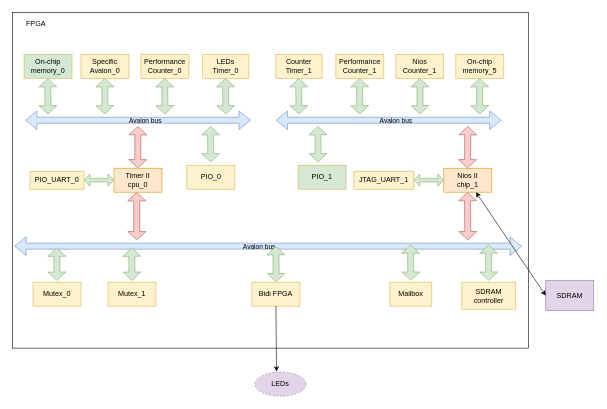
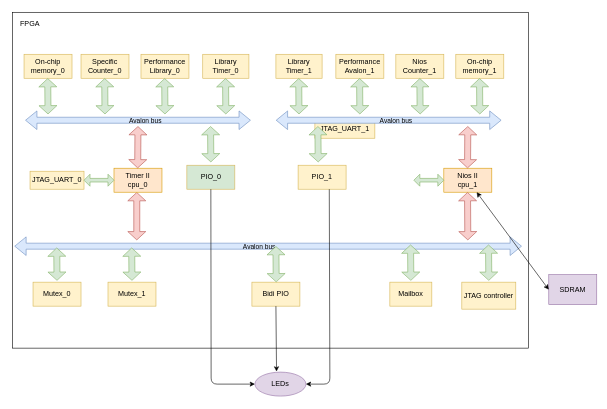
  <mxCell id="0" />
  <mxCell id="1" parent="0" />
  <mxCell id="2" value="" style="rounded=0;whiteSpace=wrap;html=1;align=left;verticalAlign=top;" parent="1" vertex="1"><mxGeometry x="20" y="20" width="860" height="560" as="geometry" /></mxCell>
  <mxCell id="3" value="" style="shape=flexArrow;endArrow=classic;startArrow=classic;html=1;fillColor=#dae8fc;strokeColor=#6c8ebf;" parent="1" edge="1"><mxGeometry width="50" height="50" relative="1" as="geometry"><mxPoint x="869" y="410" as="sourcePoint" /><mxPoint x="23" y="410" as="targetPoint" /></mxGeometry></mxCell>
  <mxCell id="4" value="Avalon bus" style="edgeLabel;html=1;align=center;verticalAlign=middle;resizable=0;points=[];labelBackgroundColor=none;" parent="3" vertex="1" connectable="0"><mxGeometry x="0.116" y="-3" relative="1" as="geometry"><mxPoint x="33" y="3" as="offset" /></mxGeometry></mxCell>
- <mxCell id="5" value="PIO_0" style="rounded=0;whiteSpace=wrap;html=1;labelBackgroundColor=none;align=center;fillColor=#fff2cc;strokeColor=#d6b656;" parent="1" vertex="1"><mxGeometry x="310.5" y="275" width="80" height="40" as="geometry" /></mxCell>
- <mxCell id="6" value="LEDs Timer_0" style="rounded=0;whiteSpace=wrap;html=1;labelBackgroundColor=none;align=center;fillColor=#fff2cc;strokeColor=#d6b656;" parent="1" vertex="1"><mxGeometry x="337" width="77" height="40" as="geometry" y="90" /></mxCell>
- <mxCell id="7" value="Performance Counter_0" style="rounded=0;whiteSpace=wrap;html=1;labelBackgroundColor=none;align=center;fillColor=#fff2cc;strokeColor=#d6b656;" parent="1" vertex="1"><mxGeometry x="234" width="80" height="40" as="geometry" y="90" /></mxCell>
- <mxCell id="8" value="LEDs" style="ellipse;whiteSpace=wrap;html=1;labelBackgroundColor=none;align=center;fillColor=#e1d5e7;strokeColor=#9673a6;dashed=1;" parent="1" vertex="1"><mxGeometry x="424" y="620" width="85" height="40" as="geometry" /></mxCell>
- <mxCell id="9" value="PIO_UART_0" style="rounded=0;whiteSpace=wrap;html=1;labelBackgroundColor=none;align=center;fillColor=#fff2cc;strokeColor=#d6b656;" parent="1" vertex="1"><mxGeometry x="49" y="285" width="90" height="30" as="geometry" /></mxCell>
- <mxCell id="10" value="FPGA" style="text;html=1;strokeColor=none;fillColor=none;align=center;verticalAlign=middle;whiteSpace=wrap;rounded=0;" parent="1" vertex="1"><mxGeometry x="39" y="30" width="40" height="20" as="geometry" /></mxCell>
- <mxCell id="11" value="Nios II&lt;br&gt;chip_1" style="rounded=0;whiteSpace=wrap;html=1;labelBackgroundColor=none;align=center;fillColor=#ffe6cc;strokeColor=#d79b00;" parent="1" vertex="1"><mxGeometry x="739" y="280" width="80" height="40" as="geometry" /></mxCell>
- <mxCell id="12" value="Specific Avalon_0" style="rounded=0;whiteSpace=wrap;html=1;labelBackgroundColor=none;align=center;fillColor=#fff2cc;strokeColor=#d6b656;" parent="1" vertex="1"><mxGeometry x="134" width="80" height="40" as="geometry" y="90" /></mxCell>
+ <mxCell id="5" value="PIO_0" style="rounded=0;whiteSpace=wrap;html=1;labelBackgroundColor=none;align=center;fillColor=#d5e8d4;strokeColor=#d6b656;" parent="1" vertex="1"><mxGeometry x="310.5" y="275" width="80" height="40" as="geometry" /></mxCell>
+ <mxCell id="6" value="Library Timer_0" style="rounded=0;whiteSpace=wrap;html=1;labelBackgroundColor=none;align=center;fillColor=#fff2cc;strokeColor=#d6b656;" parent="1" vertex="1"><mxGeometry x="337" width="77" height="40" as="geometry" y="90" /></mxCell>
+ <mxCell id="7" value="Performance Library_0" style="rounded=0;whiteSpace=wrap;html=1;labelBackgroundColor=none;align=center;fillColor=#fff2cc;strokeColor=#d6b656;" parent="1" vertex="1"><mxGeometry x="234" width="80" height="40" as="geometry" y="90" /></mxCell>
+ <mxCell id="8" value="LEDs" style="ellipse;whiteSpace=wrap;html=1;labelBackgroundColor=none;align=center;fillColor=#e1d5e7;strokeColor=#9673a6;" parent="1" vertex="1"><mxGeometry x="424" y="620" width="85" height="40" as="geometry" /></mxCell>
+ <mxCell id="9" value="JTAG_UART_0" style="rounded=0;whiteSpace=wrap;html=1;labelBackgroundColor=none;align=center;fillColor=#fff2cc;strokeColor=#d6b656;" parent="1" vertex="1"><mxGeometry x="49" y="285" width="90" height="30" as="geometry" /></mxCell>
+ <mxCell id="10" value="FPGA" style="text;html=1;strokeColor=none;fillColor=none;align=center;verticalAlign=middle;whiteSpace=wrap;rounded=0;" parent="1" vertex="1"><mxGeometry x="29" y="30" width="40" height="20" as="geometry" /></mxCell>
+ <mxCell id="11" value="Nios II&lt;br&gt;cpu_1" style="rounded=0;whiteSpace=wrap;html=1;labelBackgroundColor=none;align=center;fillColor=#ffe6cc;strokeColor=#d79b00;" parent="1" vertex="1"><mxGeometry x="739" y="280" width="80" height="40" as="geometry" /></mxCell>
+ <mxCell id="12" value="Specific Counter_0" style="rounded=0;whiteSpace=wrap;html=1;labelBackgroundColor=none;align=center;fillColor=#fff2cc;strokeColor=#d6b656;" parent="1" vertex="1"><mxGeometry x="134" width="80" height="40" as="geometry" y="90" /></mxCell>
  <mxCell id="13" value="Nios Counter_1" style="rounded=0;whiteSpace=wrap;html=1;labelBackgroundColor=none;align=center;fillColor=#fff2cc;strokeColor=#d6b656;" parent="1" vertex="1"><mxGeometry x="659" width="80" height="40" as="geometry" y="90" /></mxCell>
- <mxCell id="14" value="Performance Counter_1" style="rounded=0;whiteSpace=wrap;html=1;labelBackgroundColor=none;align=center;fillColor=#fff2cc;strokeColor=#d6b656;" parent="1" vertex="1"><mxGeometry x="559" width="80" height="40" as="geometry" y="90" /></mxCell>
- <mxCell id="15" value="Counter Timer_1" style="rounded=0;whiteSpace=wrap;html=1;labelBackgroundColor=none;align=center;fillColor=#fff2cc;strokeColor=#d6b656;" parent="1" vertex="1"><mxGeometry x="459" width="77" height="40" as="geometry" y="90" /></mxCell>
- <mxCell id="16" value="SDRAM controller" style="rounded=0;whiteSpace=wrap;html=1;labelBackgroundColor=none;align=center;fillColor=#fff2cc;strokeColor=#d6b656;" parent="1" vertex="1"><mxGeometry x="769" y="470" width="90" height="45" as="geometry" /></mxCell>
- <mxCell id="17" value="SDRAM" style="rounded=0;whiteSpace=wrap;html=1;labelBackgroundColor=none;align=center;fillColor=#e1d5e7;strokeColor=#9673a6;" parent="1" vertex="1"><mxGeometry x="909" y="467.5" width="80" height="50" as="geometry" /></mxCell>
- <mxCell id="18" value="JTAG_UART_1" style="rounded=0;whiteSpace=wrap;html=1;labelBackgroundColor=none;align=center;fillColor=#fff2cc;strokeColor=#d6b656;" parent="1" vertex="1"><mxGeometry x="589" y="285" width="100" height="30" as="geometry" /></mxCell>
- <mxCell id="19" value="PIO_1" style="rounded=0;whiteSpace=wrap;html=1;labelBackgroundColor=none;align=center;fillColor=#d5e8d4;strokeColor=#d6b656;" parent="1" vertex="1"><mxGeometry x="496" y="275" width="80" height="40" as="geometry" /></mxCell>
+ <mxCell id="14" value="Performance Avalon_1" style="rounded=0;whiteSpace=wrap;html=1;labelBackgroundColor=none;align=center;fillColor=#fff2cc;strokeColor=#d6b656;" parent="1" vertex="1"><mxGeometry x="559" width="80" height="40" as="geometry" y="90" /></mxCell>
+ <mxCell id="15" value="Library Timer_1" style="rounded=0;whiteSpace=wrap;html=1;labelBackgroundColor=none;align=center;fillColor=#fff2cc;strokeColor=#d6b656;" parent="1" vertex="1"><mxGeometry x="459" width="77" height="40" as="geometry" y="90" /></mxCell>
+ <mxCell id="16" value="JTAG controller" style="rounded=0;whiteSpace=wrap;html=1;labelBackgroundColor=none;align=center;fillColor=#fff2cc;strokeColor=#d6b656;" parent="1" vertex="1"><mxGeometry x="769" y="470" width="90" height="45" as="geometry" /></mxCell>
+ <mxCell id="17" value="SDRAM" style="rounded=0;whiteSpace=wrap;html=1;labelBackgroundColor=none;align=center;fillColor=#e1d5e7;strokeColor=#9673a6;" parent="1" vertex="1"><mxGeometry x="914" y="457.5" width="80" height="50" as="geometry" /></mxCell>
+ <mxCell id="18" value="JTAG_UART_1" style="rounded=0;whiteSpace=wrap;html=1;labelBackgroundColor=none;align=center;fillColor=#fff2cc;strokeColor=#d6b656;" parent="1" vertex="1"><mxGeometry x="524" y="200" width="100" height="30" as="geometry" /></mxCell>
+ <mxCell id="19" value="PIO_1" style="rounded=0;whiteSpace=wrap;html=1;labelBackgroundColor=none;align=center;fillColor=#fff2cc;strokeColor=#d6b656;" parent="1" vertex="1"><mxGeometry x="496" y="275" width="80" height="40" as="geometry" /></mxCell>
  <mxCell id="20" value="Mailbox&lt;span style=&quot;color: rgba(0 , 0 , 0 , 0) ; font-family: monospace ; font-size: 0px&quot;&gt;%3CmxGraphModel%3E%3Croot%3E%3CmxCell%20id%3D%220%22%2F%3E%3CmxCell%20id%3D%221%22%20parent%3D%220%22%2F%3E%3CmxCell%20id%3D%222%22%20value%3D%22JTAG_UART_0%22%20style%3D%22rounded%3D0%3BwhiteSpace%3Dwrap%3Bhtml%3D1%3BlabelBackgroundColor%3Dnone%3Balign%3Dcenter%3BfillColor%3D%23fff2cc%3BstrokeColor%3D%23d6b656%3B%22%20vertex%3D%221%22%20parent%3D%221%22%3E%3CmxGeometry%20x%3D%22180%22%20y%3D%22180%22%20width%3D%22110%22%20height%3D%2270%22%20as%3D%22geometry%22%2F%3E%3C%2FmxCell%3E%3C%2Froot%3E%3C%2FmxGraphModel%3E&lt;/span&gt;" style="rounded=0;whiteSpace=wrap;html=1;labelBackgroundColor=none;align=center;fillColor=#fff2cc;strokeColor=#d6b656;" parent="1" vertex="1"><mxGeometry x="649" y="470" width="70" height="40" as="geometry" /></mxCell>
  <mxCell id="21" value="Mutex_0&lt;span style=&quot;color: rgba(0 , 0 , 0 , 0) ; font-family: monospace ; font-size: 0px&quot;&gt;%3CmxGraphModel%3E%3Croot%3E%3CmxCell%20id%3D%220%22%2F%3E%3CmxCell%20id%3D%221%22%20parent%3D%220%22%2F%3E%3CmxCell%20id%3D%222%22%20value%3D%22JTAG_UART_0%22%20style%3D%22rounded%3D0%3BwhiteSpace%3Dwrap%3Bhtml%3D1%3BlabelBackgroundColor%3Dnone%3Balign%3Dcenter%3BfillColor%3D%23fff2cc%3BstrokeColor%3D%23d6b656%3B%22%20vertex%3D%221%22%20parent%3D%221%22%3E%3CmxGeometry%20x%3D%22180%22%20y%3D%22180%22%20width%3D%22110%22%20height%3D%2270%22%20as%3D%22geometry%22%2F%3E%3C%2FmxCell%3E%3C%2Froot%3E%3C%2FmxGraphModel%3E&lt;/span&gt;" style="rounded=0;whiteSpace=wrap;html=1;labelBackgroundColor=none;align=center;fillColor=#fff2cc;strokeColor=#d6b656;" parent="1" vertex="1"><mxGeometry x="54" y="470" width="80" height="40" as="geometry" /></mxCell>
  <mxCell id="22" value="Mutex_1&lt;span style=&quot;color: rgba(0 , 0 , 0 , 0) ; font-family: monospace ; font-size: 0px&quot;&gt;%3CmxGraphModel%3E%3Croot%3E%3CmxCell%20id%3D%220%22%2F%3E%3CmxCell%20id%3D%221%22%20parent%3D%220%22%2F%3E%3CmxCell%20id%3D%222%22%20value%3D%22JTAG_UART_0%22%20style%3D%22rounded%3D0%3BwhiteSpace%3Dwrap%3Bhtml%3D1%3BlabelBackgroundColor%3Dnone%3Balign%3Dcenter%3BfillColor%3D%23fff2cc%3BstrokeColor%3D%23d6b656%3B%22%20vertex%3D%221%22%20parent%3D%221%22%3E%3CmxGeometry%20x%3D%22180%22%20y%3D%22180%22%20width%3D%22110%22%20height%3D%2270%22%20as%3D%22geometry%22%2F%3E%3C%2FmxCell%3E%3C%2Froot%3E%3C%2FmxGraphModel%31&lt;/span&gt;" style="rounded=0;whiteSpace=wrap;html=1;labelBackgroundColor=none;align=center;fillColor=#fff2cc;strokeColor=#d6b656;" parent="1" vertex="1"><mxGeometry x="179" y="470" width="80" height="40" as="geometry" /></mxCell>
- <mxCell id="23" value="Bidi FPGA" style="rounded=0;whiteSpace=wrap;html=1;labelBackgroundColor=none;align=center;fillColor=#fff2cc;strokeColor=#d6b656;" parent="1" vertex="1"><mxGeometry x="419" y="470" width="80" height="40" as="geometry" /></mxCell>
+ <mxCell id="23" value="Bidi PIO" style="rounded=0;whiteSpace=wrap;html=1;labelBackgroundColor=none;align=center;fillColor=#fff2cc;strokeColor=#d6b656;" parent="1" vertex="1"><mxGeometry x="419" y="470" width="80" height="40" as="geometry" /></mxCell>
  <mxCell id="24" value="" style="shape=flexArrow;endArrow=classic;startArrow=classic;html=1;entryX=0.5;entryY=1;entryDx=0;entryDy=0;fillColor=#d5e8d4;strokeColor=#82b366;endWidth=19;endSize=4.29;startWidth=19;startSize=4.29;" parent="1" edge="1"><mxGeometry width="50" height="50" relative="1" as="geometry"><mxPoint x="274" y="190" as="sourcePoint" /><mxPoint x="273.5" y="130" as="targetPoint" /></mxGeometry></mxCell>
  <mxCell id="25" value="" style="shape=flexArrow;endArrow=classic;startArrow=classic;html=1;entryX=0.5;entryY=1;entryDx=0;entryDy=0;fillColor=#d5e8d4;strokeColor=#82b366;endWidth=19;endSize=4.29;startWidth=19;startSize=4.29;" parent="1" edge="1"><mxGeometry width="50" height="50" relative="1" as="geometry"><mxPoint x="699.5" y="190" as="sourcePoint" /><mxPoint x="699" y="130" as="targetPoint" /></mxGeometry></mxCell>
  <mxCell id="26" value="" style="shape=flexArrow;endArrow=classic;startArrow=classic;html=1;entryX=0.5;entryY=1;entryDx=0;entryDy=0;fillColor=#f8cecc;strokeColor=#b85450;endWidth=19;endSize=4.29;startWidth=19;startSize=4.29;" parent="1" edge="1"><mxGeometry width="50" height="50" relative="1" as="geometry"><mxPoint x="227" y="400" as="sourcePoint" /><mxPoint x="227" y="320" as="targetPoint" /></mxGeometry></mxCell>
  <mxCell id="27" value="Timer II&lt;br&gt;cpu_0" style="rounded=0;whiteSpace=wrap;html=1;labelBackgroundColor=none;align=center;fillColor=#ffe6cc;strokeColor=#d79b00;" parent="1" vertex="1"><mxGeometry x="189" y="280" width="80" height="40" as="geometry" /></mxCell>
  <mxCell id="28" value="" style="shape=doubleArrow;whiteSpace=wrap;html=1;fillColor=#d5e8d4;strokeColor=#82b366;" parent="1" vertex="1"><mxGeometry x="139" y="290" width="50" height="20" as="geometry" /></mxCell>
  <mxCell id="29" value="" style="shape=doubleArrow;whiteSpace=wrap;html=1;fillColor=#d5e8d4;strokeColor=#82b366;" parent="1" vertex="1"><mxGeometry x="689" y="290" width="50" height="20" as="geometry" /></mxCell>
  <mxCell id="30" value="" style="shape=flexArrow;endArrow=classic;startArrow=classic;html=1;entryX=0.5;entryY=1;entryDx=0;entryDy=0;fillColor=#f8cecc;strokeColor=#b85450;endWidth=19;endSize=4.29;startWidth=19;startSize=4.29;" parent="1" edge="1"><mxGeometry width="50" height="50" relative="1" as="geometry"><mxPoint x="779" y="400" as="sourcePoint" /><mxPoint x="778.5" y="320" as="targetPoint" /></mxGeometry></mxCell>
  <mxCell id="31" value="" style="shape=flexArrow;endArrow=classic;startArrow=classic;html=1;entryX=0.5;entryY=1;entryDx=0;entryDy=0;fillColor=#d5e8d4;strokeColor=#82b366;endWidth=19;endSize=4.29;startWidth=19;startSize=4.29;" parent="1" edge="1"><mxGeometry width="50" height="50" relative="1" as="geometry"><mxPoint x="814" y="467.5" as="sourcePoint" /><mxPoint x="813.5" y="407.5" as="targetPoint" /></mxGeometry></mxCell>
  <mxCell id="32" value="" style="shape=flexArrow;endArrow=classic;startArrow=classic;html=1;entryX=0.5;entryY=1;entryDx=0;entryDy=0;fillColor=#d5e8d4;strokeColor=#82b366;endWidth=19;endSize=4.29;startWidth=19;startSize=4.29;" parent="1" edge="1"><mxGeometry width="50" height="50" relative="1" as="geometry"><mxPoint x="599" y="190" as="sourcePoint" /><mxPoint x="598.5" y="130" as="targetPoint" /></mxGeometry></mxCell>
  <mxCell id="33" value="" style="shape=flexArrow;endArrow=classic;startArrow=classic;html=1;entryX=0.5;entryY=1;entryDx=0;entryDy=0;fillColor=#d5e8d4;strokeColor=#82b366;endWidth=19;endSize=4.29;startWidth=19;startSize=4.29;" parent="1" edge="1"><mxGeometry width="50" height="50" relative="1" as="geometry"><mxPoint x="174" y="190" as="sourcePoint" /><mxPoint x="173.5" y="130" as="targetPoint" /></mxGeometry></mxCell>
  <mxCell id="34" value="" style="shape=flexArrow;endArrow=classic;startArrow=classic;html=1;entryX=0.5;entryY=1;entryDx=0;entryDy=0;fillColor=#d5e8d4;strokeColor=#82b366;endWidth=19;endSize=4.29;startWidth=19;startSize=4.29;" parent="1" edge="1"><mxGeometry width="50" height="50" relative="1" as="geometry"><mxPoint x="350.5" y="270" as="sourcePoint" /><mxPoint x="350" y="210" as="targetPoint" /></mxGeometry></mxCell>
  <mxCell id="35" value="" style="shape=flexArrow;endArrow=classic;startArrow=classic;html=1;entryX=0.5;entryY=1;entryDx=0;entryDy=0;fillColor=#d5e8d4;strokeColor=#82b366;endWidth=19;endSize=4.29;startWidth=19;startSize=4.29;" parent="1" edge="1"><mxGeometry width="50" height="50" relative="1" as="geometry"><mxPoint x="529.5" y="270" as="sourcePoint" /><mxPoint x="529" y="210" as="targetPoint" /></mxGeometry></mxCell>
  <mxCell id="36" value="" style="shape=flexArrow;endArrow=classic;startArrow=classic;html=1;entryX=0.5;entryY=1;entryDx=0;entryDy=0;fillColor=#d5e8d4;strokeColor=#82b366;endWidth=19;endSize=4.29;startWidth=19;startSize=4.29;" parent="1" edge="1"><mxGeometry width="50" height="50" relative="1" as="geometry"><mxPoint x="375.5" y="190" as="sourcePoint" /><mxPoint x="375" y="130" as="targetPoint" /></mxGeometry></mxCell>
  <mxCell id="37" value="" style="shape=flexArrow;endArrow=classic;startArrow=classic;html=1;entryX=0.5;entryY=1;entryDx=0;entryDy=0;fillColor=#d5e8d4;strokeColor=#82b366;endWidth=19;endSize=4.29;startWidth=19;startSize=4.29;" parent="1" edge="1"><mxGeometry width="50" height="50" relative="1" as="geometry"><mxPoint x="497.5" y="190" as="sourcePoint" /><mxPoint x="497" y="130" as="targetPoint" /></mxGeometry></mxCell>
  <mxCell id="38" value="" style="shape=flexArrow;endArrow=classic;startArrow=classic;html=1;entryX=0.5;entryY=1;entryDx=0;entryDy=0;fillColor=#d5e8d4;strokeColor=#82b366;endWidth=19;endSize=4.29;startWidth=19;startSize=4.29;" parent="1" edge="1"><mxGeometry width="50" height="50" relative="1" as="geometry"><mxPoint x="459.5" y="470" as="sourcePoint" /><mxPoint x="459" y="410" as="targetPoint" /></mxGeometry></mxCell>
  <mxCell id="39" value="" style="shape=flexArrow;endArrow=classic;startArrow=classic;html=1;entryX=0.5;entryY=1;entryDx=0;entryDy=0;fillColor=#d5e8d4;strokeColor=#82b366;endWidth=19;endSize=4.29;startWidth=19;startSize=4.29;" parent="1" edge="1"><mxGeometry width="50" height="50" relative="1" as="geometry"><mxPoint x="94" y="467.5" as="sourcePoint" /><mxPoint x="93.5" y="412.5" as="targetPoint" /></mxGeometry></mxCell>
  <mxCell id="40" value="" style="shape=flexArrow;endArrow=classic;startArrow=classic;html=1;entryX=0.5;entryY=1;entryDx=0;entryDy=0;fillColor=#d5e8d4;strokeColor=#82b366;endWidth=19;endSize=4.29;startWidth=19;startSize=4.29;" parent="1" edge="1"><mxGeometry width="50" height="50" relative="1" as="geometry"><mxPoint x="219" y="467.5" as="sourcePoint" /><mxPoint x="218.5" y="412.5" as="targetPoint" /></mxGeometry></mxCell>
  <mxCell id="41" value="" style="shape=flexArrow;endArrow=classic;startArrow=classic;html=1;entryX=0.5;entryY=1;entryDx=0;entryDy=0;fillColor=#d5e8d4;strokeColor=#82b366;endWidth=19;endSize=4.29;startWidth=19;startSize=4.29;" parent="1" edge="1"><mxGeometry width="50" height="50" relative="1" as="geometry"><mxPoint x="684" y="467.5" as="sourcePoint" /><mxPoint x="683.5" y="407.5" as="targetPoint" /></mxGeometry></mxCell>
  <mxCell id="42" value="" style="endArrow=classic;startArrow=classic;html=1;exitX=0;exitY=0.5;exitDx=0;exitDy=0;" parent="1" source="17" target="11" edge="1"><mxGeometry width="50" height="50" relative="1" as="geometry"><mxPoint x="589" y="430" as="sourcePoint" /><mxPoint x="639" y="380" as="targetPoint" /></mxGeometry></mxCell>
+ <mxCell id="43" value="" style="endArrow=classic;html=1;entryX=0;entryY=0.5;entryDx=0;entryDy=0;exitX=0.5;exitY=1;exitDx=0;exitDy=0;" parent="1" source="5" target="8" edge="1"><mxGeometry width="50" height="50" relative="1" as="geometry"><mxPoint x="589" y="330" as="sourcePoint" /><mxPoint x="639" y="280" as="targetPoint" /><Array as="points"><mxPoint x="351" y="640" /></Array></mxGeometry></mxCell>
  <mxCell id="44" value="" style="endArrow=classic;html=1;entryX=0.424;entryY=-0.025;entryDx=0;entryDy=0;entryPerimeter=0;" parent="1" target="8" edge="1"><mxGeometry width="50" height="50" relative="1" as="geometry"><mxPoint x="459" y="510" as="sourcePoint" /><mxPoint x="469" y="620" as="targetPoint" /></mxGeometry></mxCell>
+ <mxCell id="45" value="" style="endArrow=classic;html=1;entryX=1;entryY=0.5;entryDx=0;entryDy=0;exitX=0.65;exitY=1;exitDx=0;exitDy=0;exitPerimeter=0;" parent="1" source="19" target="8" edge="1"><mxGeometry width="50" height="50" relative="1" as="geometry"><mxPoint x="549" y="510" as="sourcePoint" /><mxPoint x="639" y="480" as="targetPoint" /><Array as="points"><mxPoint x="549" y="640" /></Array></mxGeometry></mxCell>
  <mxCell id="46" value="" style="shape=flexArrow;endArrow=classic;startArrow=classic;html=1;fillColor=#dae8fc;strokeColor=#6c8ebf;" parent="1" edge="1"><mxGeometry width="50" height="50" relative="1" as="geometry"><mxPoint x="417" y="200" as="sourcePoint" /><mxPoint x="41" y="200" as="targetPoint" /></mxGeometry></mxCell>
  <mxCell id="47" value="Avalon bus" style="edgeLabel;html=1;align=center;verticalAlign=middle;resizable=0;points=[];labelBackgroundColor=none;" parent="46" vertex="1" connectable="0"><mxGeometry x="0.116" y="-3" relative="1" as="geometry"><mxPoint x="33" y="3" as="offset" /></mxGeometry></mxCell>
  <mxCell id="48" value="" style="shape=flexArrow;endArrow=classic;startArrow=classic;html=1;fillColor=#dae8fc;strokeColor=#6c8ebf;" parent="1" edge="1"><mxGeometry width="50" height="50" relative="1" as="geometry"><mxPoint x="835" y="200" as="sourcePoint" /><mxPoint x="459" y="200" as="targetPoint" /></mxGeometry></mxCell>
  <mxCell id="49" value="Avalon bus" style="edgeLabel;html=1;align=center;verticalAlign=middle;resizable=0;points=[];labelBackgroundColor=none;" parent="48" vertex="1" connectable="0"><mxGeometry x="0.116" y="-3" relative="1" as="geometry"><mxPoint x="33" y="3" as="offset" /></mxGeometry></mxCell>
  <mxCell id="50" value="" style="shape=flexArrow;endArrow=classic;startArrow=classic;html=1;fillColor=#f8cecc;strokeColor=#b85450;endWidth=19;endSize=4.29;startWidth=19;startSize=4.29;" parent="1" edge="1"><mxGeometry width="50" height="50" relative="1" as="geometry"><mxPoint x="228.5" y="280" as="sourcePoint" /><mxPoint x="229" y="210" as="targetPoint" /></mxGeometry></mxCell>
  <mxCell id="51" value="" style="shape=flexArrow;endArrow=classic;startArrow=classic;html=1;fillColor=#f8cecc;strokeColor=#b85450;endWidth=19;endSize=4.29;startWidth=19;startSize=4.29;" parent="1" edge="1"><mxGeometry width="50" height="50" relative="1" as="geometry"><mxPoint x="778.5" y="280" as="sourcePoint" /><mxPoint x="779" y="210" as="targetPoint" /></mxGeometry></mxCell>
- <mxCell id="52" value="On-chip memory_0" style="rounded=0;whiteSpace=wrap;html=1;labelBackgroundColor=none;align=center;fillColor=#d5e8d4;strokeColor=#d6b656;" parent="1" vertex="1"><mxGeometry x="39" width="80" height="40" as="geometry" y="90" /></mxCell>
+ <mxCell id="52" value="On-chip memory_0" style="rounded=0;whiteSpace=wrap;html=1;labelBackgroundColor=none;align=center;fillColor=#fff2cc;strokeColor=#d6b656;" parent="1" vertex="1"><mxGeometry x="39" width="80" height="40" as="geometry" y="90" /></mxCell>
  <mxCell id="53" value="" style="shape=flexArrow;endArrow=classic;startArrow=classic;html=1;entryX=0.5;entryY=1;entryDx=0;entryDy=0;fillColor=#d5e8d4;strokeColor=#82b366;endWidth=19;endSize=4.29;startWidth=19;startSize=4.29;" parent="1" edge="1"><mxGeometry width="50" height="50" relative="1" as="geometry"><mxPoint x="79" y="190" as="sourcePoint" /><mxPoint x="78.5" y="130" as="targetPoint" /></mxGeometry></mxCell>
- <mxCell id="54" value="On-chip memory_5" style="rounded=0;whiteSpace=wrap;html=1;labelBackgroundColor=none;align=center;fillColor=#fff2cc;strokeColor=#d6b656;" parent="1" vertex="1"><mxGeometry x="759" width="80" height="40" as="geometry" y="90" /></mxCell>
+ <mxCell id="54" value="On-chip memory_1" style="rounded=0;whiteSpace=wrap;html=1;labelBackgroundColor=none;align=center;fillColor=#fff2cc;strokeColor=#d6b656;" parent="1" vertex="1"><mxGeometry x="759" width="80" height="40" as="geometry" y="90" /></mxCell>
  <mxCell id="55" value="" style="shape=flexArrow;endArrow=classic;startArrow=classic;html=1;entryX=0.5;entryY=1;entryDx=0;entryDy=0;fillColor=#d5e8d4;strokeColor=#82b366;endWidth=19;endSize=4.29;startWidth=19;startSize=4.29;" parent="1" edge="1"><mxGeometry width="50" height="50" relative="1" as="geometry"><mxPoint x="799" y="190" as="sourcePoint" /><mxPoint x="798.5" y="130" as="targetPoint" /></mxGeometry></mxCell>
